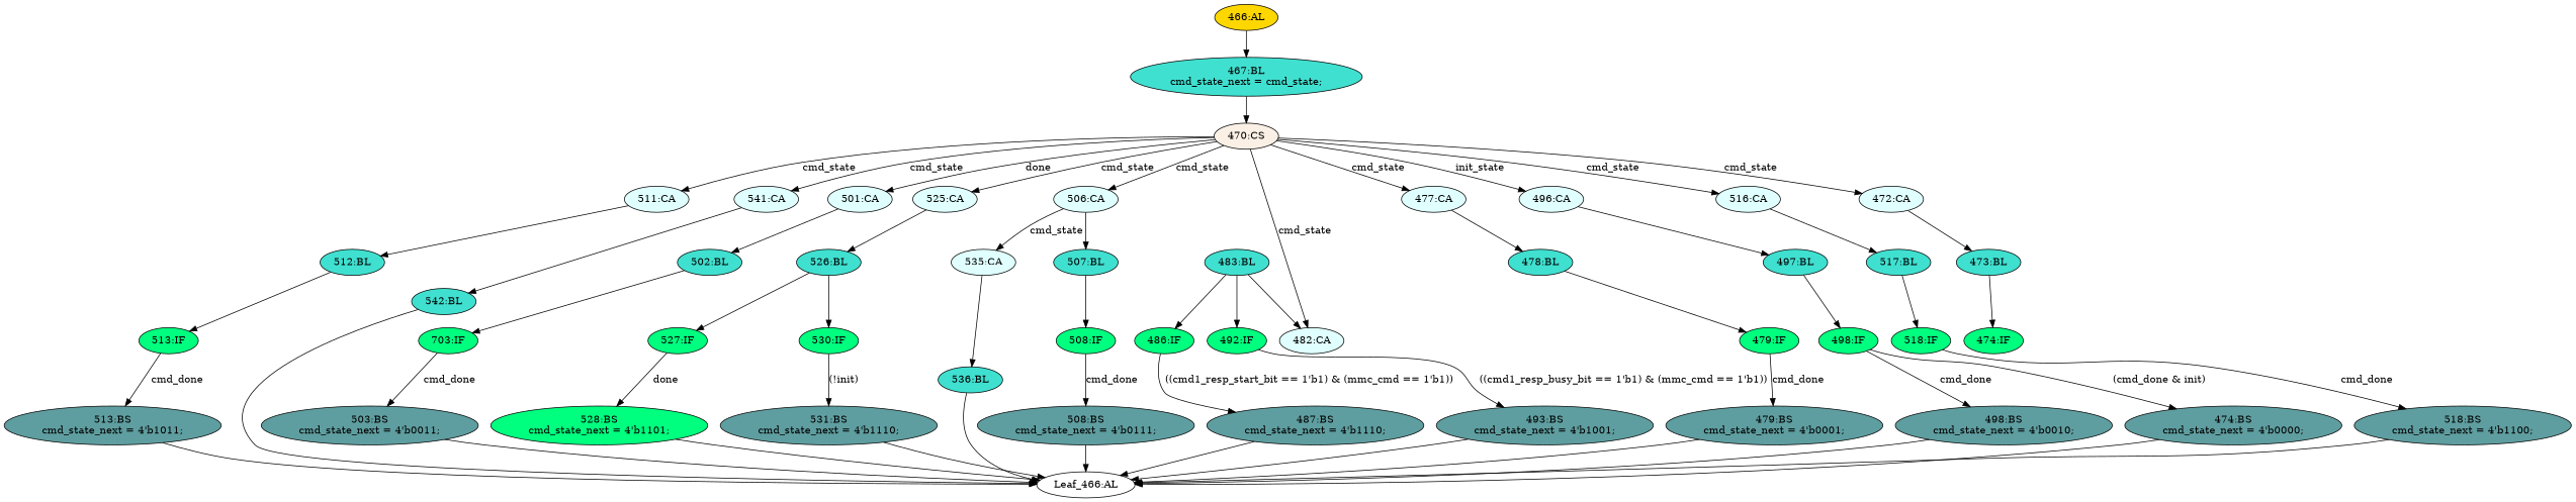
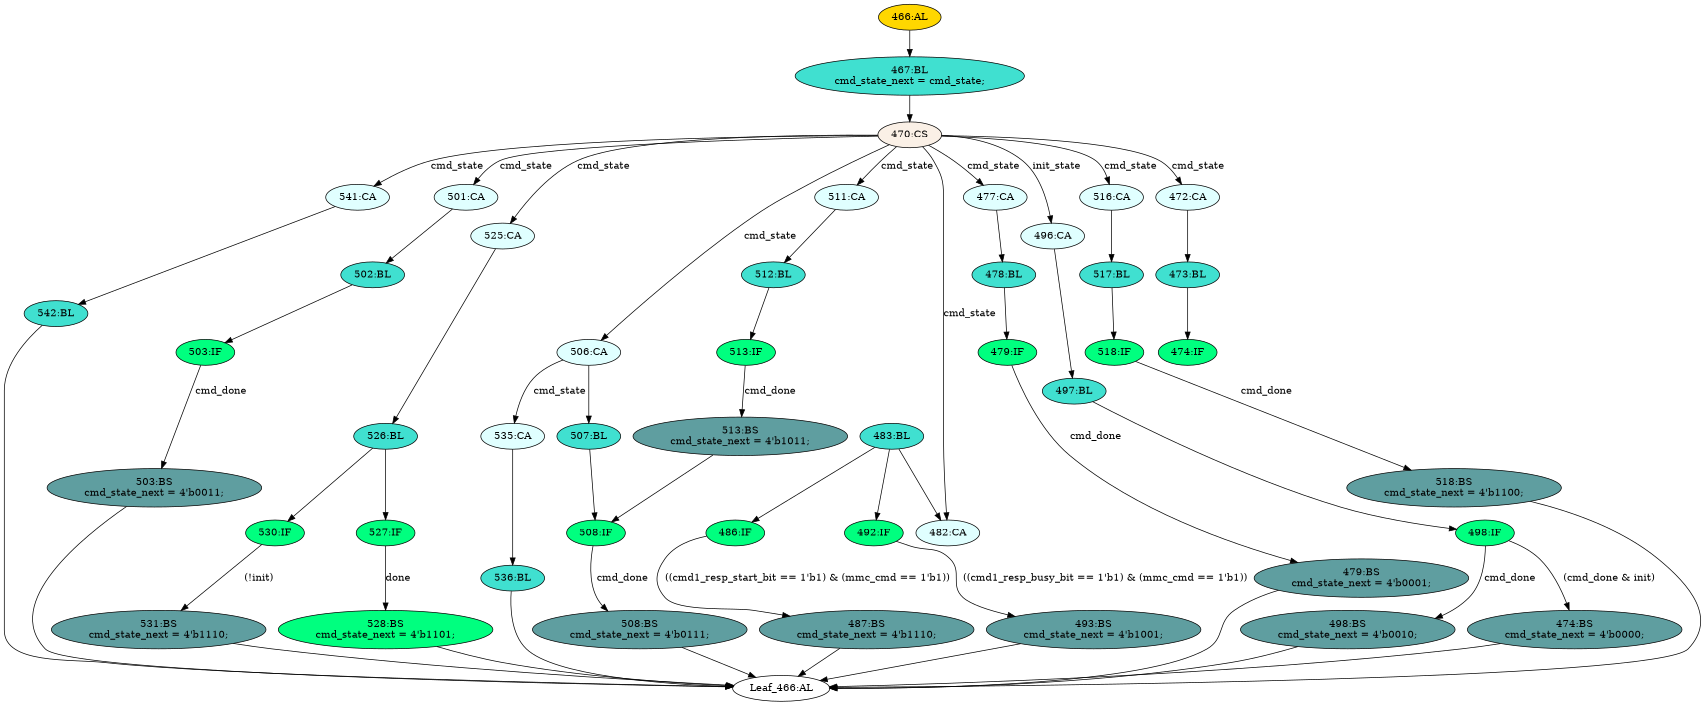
  strict digraph {
    node [fillcolor=turquoise statements="[]" style=filled typ=Block]
    edge [cond="[]" lineno=None]
    n1 [ast="<pyverilog.vparser.ast.BlockingSubstitution object at 0x7fe536c99550>" fillcolor=cadetblue label="513:BS\ncmd_state_next = 4'b1011;" statements="[<pyverilog.vparser.ast.BlockingSubstitution object at 0x7fe536c99550>]" typ=BlockingSubstitution]
    n2 [def_var="['cmd_state_next']" label="Leaf_466:AL" fillcolor="" statements="" style="" typ=""]
    n3 [ast="<pyverilog.vparser.ast.Block object at 0x7fe536c9e210>" label="542:BL"]
    n4 [ast="<pyverilog.vparser.ast.Block object at 0x7fe536c9e450>" label="502:BL"]
-   n5 [ast="<pyverilog.vparser.ast.IfStatement object at 0x7fe536c9e490>" fillcolor=springgreen label="703:IF" typ=IfStatement]
+   n5 [ast="<pyverilog.vparser.ast.IfStatement object at 0x7fe536c9e490>" fillcolor=springgreen label="503:IF" typ=IfStatement]
    n6 [ast="<pyverilog.vparser.ast.BlockingSubstitution object at 0x7fe536c9e250>" fillcolor=cadetblue label="503:BS\ncmd_state_next = 4'b0011;" statements="[<pyverilog.vparser.ast.BlockingSubstitution object at 0x7fe536c9e250>]" typ=BlockingSubstitution]
    n7 [ast="<pyverilog.vparser.ast.BlockingSubstitution object at 0x7fe536c9e6d0>" fillcolor=springgreen label="528:BS\ncmd_state_next = 4'b1101;" statements="[<pyverilog.vparser.ast.BlockingSubstitution object at 0x7fe536c9e6d0>]" typ=BlockingSubstitution]
    n8 [ast="<pyverilog.vparser.ast.Block object at 0x7fe536ca1790>" label="536:BL"]
    n9 [ast="<pyverilog.vparser.ast.BlockingSubstitution object at 0x7fe536c9ebd0>" fillcolor=cadetblue label="508:BS\ncmd_state_next = 4'b0111;" statements="[<pyverilog.vparser.ast.BlockingSubstitution object at 0x7fe536c9ebd0>]" typ=BlockingSubstitution]
    n10 [ast="<pyverilog.vparser.ast.Case object at 0x7fe536ca1250>" fillcolor=lightcyan label="482:CA" typ=Case]
    n11 [ast="<pyverilog.vparser.ast.Block object at 0x7fe536ca0050>" label="483:BL"]
    n12 [ast="<pyverilog.vparser.ast.IfStatement object at 0x7fe536ca0450>" fillcolor=springgreen label="492:IF" typ=IfStatement]
    n13 [ast="<pyverilog.vparser.ast.IfStatement object at 0x7fe536ca0090>" fillcolor=springgreen label="486:IF" typ=IfStatement]
    n14 [ast="<pyverilog.vparser.ast.BlockingSubstitution object at 0x7fe536ca0490>" fillcolor=cadetblue label="493:BS\ncmd_state_next = 4'b1001;" statements="[<pyverilog.vparser.ast.BlockingSubstitution object at 0x7fe536ca0490>]" typ=BlockingSubstitution]
    n15 [ast="<pyverilog.vparser.ast.BlockingSubstitution object at 0x7fe536ca00d0>" fillcolor=cadetblue label="487:BS\ncmd_state_next = 4'b1110;" statements="[<pyverilog.vparser.ast.BlockingSubstitution object at 0x7fe536ca00d0>]" typ=BlockingSubstitution]
    n16 [ast="<pyverilog.vparser.ast.Block object at 0x7fe536c9ee50>" label="478:BL"]
    n17 [ast="<pyverilog.vparser.ast.IfStatement object at 0x7fe536c9ee90>" fillcolor=springgreen label="479:IF" typ=IfStatement]
    n18 [ast="<pyverilog.vparser.ast.BlockingSubstitution object at 0x7fe536c9ef10>" fillcolor=cadetblue label="479:BS\ncmd_state_next = 4'b0001;" statements="[<pyverilog.vparser.ast.BlockingSubstitution object at 0x7fe536c9ef10>]" typ=BlockingSubstitution]
    n19 [ast="<pyverilog.vparser.ast.Case object at 0x7fe536ca1710>" fillcolor=lightcyan label="535:CA" typ=Case]
    n20 [ast="<pyverilog.vparser.ast.IfStatement object at 0x7fe536ca1390>" fillcolor=springgreen label="498:IF" typ=IfStatement]
    n21 [ast="<pyverilog.vparser.ast.BlockingSubstitution object at 0x7fe536ca0d10>" fillcolor=cadetblue label="498:BS\ncmd_state_next = 4'b0010;" statements="[<pyverilog.vparser.ast.BlockingSubstitution object at 0x7fe536ca0d10>]" typ=BlockingSubstitution]
    n22 [ast="<pyverilog.vparser.ast.BlockingSubstitution object at 0x7fe536c9e910>" fillcolor=cadetblue label="474:BS\ncmd_state_next = 4'b0000;" statements="[<pyverilog.vparser.ast.BlockingSubstitution object at 0x7fe536c9e910>]" typ=BlockingSubstitution]
    n23 [ast="<pyverilog.vparser.ast.Block object at 0x7fe536ca0810>" label="526:BL"]
    n24 [ast="<pyverilog.vparser.ast.IfStatement object at 0x7fe536ca0850>" fillcolor=springgreen label="527:IF" typ=IfStatement]
    n25 [ast="<pyverilog.vparser.ast.IfStatement object at 0x7fe536ca08d0>" fillcolor=springgreen label="530:IF" typ=IfStatement]
    n26 [ast="<pyverilog.vparser.ast.BlockingSubstitution object at 0x7fe536ca0910>" fillcolor=cadetblue label="531:BS\ncmd_state_next = 4'b1110;" statements="[<pyverilog.vparser.ast.BlockingSubstitution object at 0x7fe536ca0910>]" typ=BlockingSubstitution]
    n27 [ast="<pyverilog.vparser.ast.IfStatement object at 0x7fe536ca0b10>" fillcolor=springgreen label="518:IF" typ=IfStatement]
    n28 [ast="<pyverilog.vparser.ast.BlockingSubstitution object at 0x7fe536ca0b50>" fillcolor=cadetblue label="518:BS\ncmd_state_next = 4'b1100;" statements="[<pyverilog.vparser.ast.BlockingSubstitution object at 0x7fe536ca0b50>]" typ=BlockingSubstitution]
    n29 [ast="<pyverilog.vparser.ast.Block object at 0x7fe536ca1050>" label="467:BL\ncmd_state_next = cmd_state;" statements="[<pyverilog.vparser.ast.BlockingSubstitution object at 0x7fe536ca0e90>]"]
    n30 [ast="<pyverilog.vparser.ast.CaseStatement object at 0x7fe536ca1090>" fillcolor=linen label="470:CS" typ=CaseStatement]
    n31 [ast="<pyverilog.vparser.ast.Case object at 0x7fe536ca1810>" fillcolor=lightcyan label="541:CA" typ=Case]
    n32 [ast="<pyverilog.vparser.ast.Case object at 0x7fe536ca14d0>" fillcolor=lightcyan label="511:CA" typ=Case]
    n33 [ast="<pyverilog.vparser.ast.Case object at 0x7fe536ca13d0>" fillcolor=lightcyan label="501:CA" typ=Case]
    n34 [ast="<pyverilog.vparser.ast.Case object at 0x7fe536ca1490>" fillcolor=lightcyan label="506:CA" typ=Case]
    n35 [ast="<pyverilog.vparser.ast.Case object at 0x7fe536ca1210>" fillcolor=lightcyan label="477:CA" typ=Case]
    n36 [ast="<pyverilog.vparser.ast.Case object at 0x7fe536ca1690>" fillcolor=lightcyan label="525:CA" typ=Case]
    n37 [ast="<pyverilog.vparser.ast.Case object at 0x7fe536ca1310>" fillcolor=lightcyan label="496:CA" typ=Case]
    n38 [ast="<pyverilog.vparser.ast.Case object at 0x7fe536ca1150>" fillcolor=lightcyan label="472:CA" typ=Case]
    n39 [ast="<pyverilog.vparser.ast.Case object at 0x7fe536ca1590>" fillcolor=lightcyan label="516:CA" typ=Case]
    n40 [ast="<pyverilog.vparser.ast.Block object at 0x7fe536ca15d0>" label="512:BL"]
    n41 [ast="<pyverilog.vparser.ast.Block object at 0x7fe536c9ed10>" label="507:BL"]
    n42 [ast="<pyverilog.vparser.ast.Block object at 0x7fe536ca1350>" label="497:BL"]
    n43 [ast="<pyverilog.vparser.ast.Block object at 0x7fe536c9e850>" label="473:BL"]
    n44 [ast="<pyverilog.vparser.ast.Block object at 0x7fe536ca1650>" label="517:BL"]
    n45 [ast="<pyverilog.vparser.ast.IfStatement object at 0x7fe536c9ed50>" fillcolor=springgreen label="508:IF" typ=IfStatement]
    n46 [ast="<pyverilog.vparser.ast.IfStatement object at 0x7fe536c9edd0>" fillcolor=springgreen label="513:IF" typ=IfStatement]
    n47 [ast="<pyverilog.vparser.ast.IfStatement object at 0x7fe536c9e8d0>" fillcolor=springgreen label="474:IF" typ=IfStatement]
    n48 [ast="<pyverilog.vparser.ast.Always object at 0x7fe536ca1910>" clk_sens=False fillcolor=gold label="466:AL" sens="['cmd_state', 'done', 'cmd_done', 'init', 'mmc_cmd', 'cmd1_resp_start_bit', 'cmd1_resp_busy_bit']" typ=Always use_var="['cmd_done', 'cmd1_resp_busy_bit', 'cmd_state', 'init', 'cmd1_resp_start_bit', 'mmc_cmd', 'done']"]
-   n1 -> n2
+   n1 -> n45
    n3 -> n2
    n4 -> n5
    n5 -> n6 [cond="['cmd_done']" label=cmd_done lineno=503]
    n6 -> n2
    n7 -> n2
    n8 -> n2
    n9 -> n2
    n11 -> n10
    n11 -> n12
    n11 -> n13
    n12 -> n14 [cond="['cmd1_resp_busy_bit', 'mmc_cmd']" label="((cmd1_resp_busy_bit == 1'b1) & (mmc_cmd == 1'b1))" lineno=492]
    n13 -> n15 [cond="['cmd1_resp_start_bit', 'mmc_cmd']" label="((cmd1_resp_start_bit == 1'b1) & (mmc_cmd == 1'b1))" lineno=486]
    n14 -> n2
    n15 -> n2
    n16 -> n17
    n17 -> n18 [cond="['cmd_done']" label=cmd_done lineno=479]
    n18 -> n2
    n19 -> n8
    n20 -> n21 [cond="['cmd_done']" label=cmd_done lineno=498]
    n20 -> n22 [cond="['cmd_done', 'init']" label="(cmd_done & init)" lineno=474]
    n21 -> n2
    n22 -> n2
    n23 -> n24
    n23 -> n25
    n24 -> n7 [cond="['done']" label=done lineno=527]
    n25 -> n26 [cond="['init']" label="(!init)" lineno=530]
    n26 -> n2
    n27 -> n28 [cond="['cmd_done']" label=cmd_done lineno=518]
    n28 -> n2
    n29 -> n30
    n30 -> n10 [cond="['cmd_state']" label=cmd_state lineno=470]
    n30 -> n31 [cond="['cmd_state']" label=cmd_state lineno=470]
    n30 -> n32 [cond="['cmd_state']" label=cmd_state lineno=470]
-   n30 -> n33 [cond="['cmd_state']" label=done lineno=470]
+   n30 -> n33 [cond="['cmd_state']" label=cmd_state lineno=470]
    n30 -> n34 [cond="['cmd_state']" label=cmd_state lineno=470]
    n30 -> n35 [cond="['cmd_state']" label=cmd_state lineno=470]
    n30 -> n36 [cond="['cmd_state']" label=cmd_state lineno=470]
    n30 -> n37 [cond="['cmd_state']" label=init_state lineno=470]
    n30 -> n38 [cond="['cmd_state']" label=cmd_state lineno=470]
    n30 -> n39 [cond="['cmd_state']" label=cmd_state lineno=470]
    n31 -> n3
    n32 -> n40
    n33 -> n4
    n34 -> n19 [cond="['cmd_state']" label=cmd_state lineno=470]
    n34 -> n41
    n35 -> n16
    n36 -> n23
    n37 -> n42
    n38 -> n43
    n39 -> n44
    n40 -> n46
    n41 -> n45
    n42 -> n20
    n43 -> n47
    n44 -> n27
    n45 -> n9 [cond="['cmd_done']" label=cmd_done lineno=508]
    n46 -> n1 [cond="['cmd_done']" label=cmd_done lineno=513]
    n48 -> n29
  }
